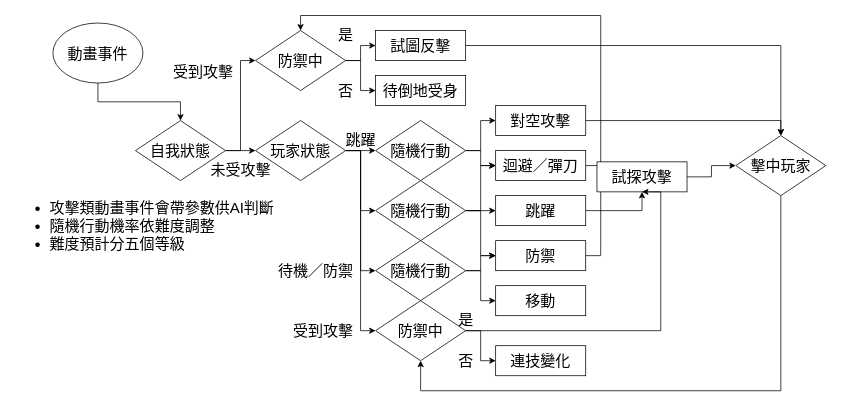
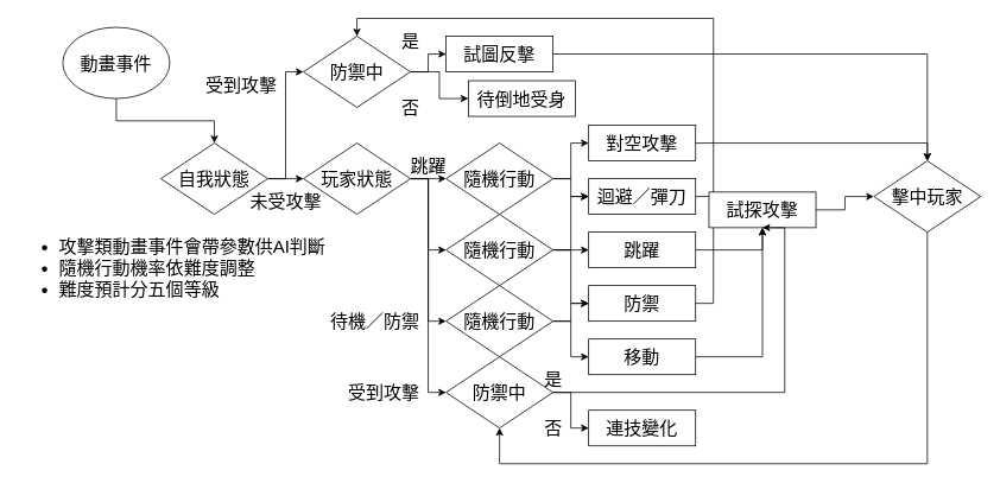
  <mxCell id="0" />
  <mxCell id="1" parent="0" />
  <mxCell id="2" value="" style="edgeStyle=orthogonalEdgeStyle;rounded=0;orthogonalLoop=1;jettySize=auto;html=1;fontSize=20;" edge="1" parent="1" source="3" target="6"><mxGeometry relative="1" as="geometry" /></mxCell>
  <mxCell id="3" value="動畫事件" style="ellipse;whiteSpace=wrap;html=1;fontSize=20;" vertex="1" parent="1"><mxGeometry x="70" y="30" width="120" height="80" as="geometry" /></mxCell>
  <mxCell id="4" value="" style="edgeStyle=orthogonalEdgeStyle;rounded=0;orthogonalLoop=1;jettySize=auto;html=1;fontSize=20;" edge="1" parent="1" source="6" target="11"><mxGeometry relative="1" as="geometry"><Array as="points"><mxPoint x="320" y="200" /><mxPoint x="320" y="80" /></Array></mxGeometry></mxCell>
  <mxCell id="5" value="" style="edgeStyle=orthogonalEdgeStyle;rounded=0;orthogonalLoop=1;jettySize=auto;html=1;fontSize=20;" edge="1" parent="1" source="6" target="21"><mxGeometry relative="1" as="geometry" /></mxCell>
  <mxCell id="6" value="自我狀態" style="rhombus;whiteSpace=wrap;html=1;fontSize=20;" vertex="1" parent="1"><mxGeometry x="180" y="160" width="120" height="80" as="geometry" /></mxCell>
  <mxCell id="7" value="受到攻擊" style="text;html=1;align=center;verticalAlign=middle;resizable=0;points=[];autosize=1;strokeColor=none;fillColor=none;fontSize=20;" vertex="1" parent="1"><mxGeometry x="220" y="80" width="100" height="30" as="geometry" /></mxCell>
  <mxCell id="8" value="未受攻擊" style="text;html=1;align=center;verticalAlign=middle;resizable=0;points=[];autosize=1;strokeColor=none;fillColor=none;fontSize=20;" vertex="1" parent="1"><mxGeometry x="270" y="210" width="100" height="30" as="geometry" /></mxCell>
  <mxCell id="9" value="" style="edgeStyle=orthogonalEdgeStyle;rounded=0;orthogonalLoop=1;jettySize=auto;html=1;fontSize=20;" edge="1" parent="1" source="11" target="13"><mxGeometry relative="1" as="geometry" /></mxCell>
  <mxCell id="10" value="" style="edgeStyle=orthogonalEdgeStyle;rounded=0;orthogonalLoop=1;jettySize=auto;html=1;fontSize=20;" edge="1" parent="1" source="11" target="16"><mxGeometry relative="1" as="geometry" /></mxCell>
  <mxCell id="11" value="防禦中" style="rhombus;whiteSpace=wrap;html=1;fontSize=20;" vertex="1" parent="1"><mxGeometry x="340" y="40" width="120" height="80" as="geometry" /></mxCell>
  <mxCell id="12" style="edgeStyle=orthogonalEdgeStyle;rounded=0;orthogonalLoop=1;jettySize=auto;html=1;fontSize=20;" edge="1" parent="1" source="13" target="47"><mxGeometry relative="1" as="geometry" /></mxCell>
  <mxCell id="13" value="試圖反擊" style="whiteSpace=wrap;html=1;fontSize=20;" vertex="1" parent="1"><mxGeometry x="500" y="40" width="120" height="40" as="geometry" /></mxCell>
  <mxCell id="14" value="是" style="text;html=1;align=center;verticalAlign=middle;resizable=0;points=[];autosize=1;strokeColor=none;fillColor=none;fontSize=20;" vertex="1" parent="1"><mxGeometry x="440" y="30" width="40" height="30" as="geometry" /></mxCell>
  <mxCell id="15" value="否" style="text;html=1;align=center;verticalAlign=middle;resizable=0;points=[];autosize=1;strokeColor=none;fillColor=none;fontSize=20;" vertex="1" parent="1"><mxGeometry x="440" y="105" width="40" height="30" as="geometry" /></mxCell>
- <mxCell id="16" value="待倒地受身" style="whiteSpace=wrap;html=1;fontSize=20;" vertex="1" parent="1"><mxGeometry x="500" y="100" width="120" height="40" as="geometry" /></mxCell>
+ <mxCell id="16" value="待倒地受身" style="whiteSpace=wrap;html=1;fontSize=20;" vertex="1" parent="1"><mxGeometry x="525" y="90" width="120" height="40" as="geometry" /></mxCell>
  <mxCell id="17" style="edgeStyle=orthogonalEdgeStyle;rounded=0;orthogonalLoop=1;jettySize=auto;html=1;exitX=1;exitY=0.5;exitDx=0;exitDy=0;entryX=0;entryY=0.5;entryDx=0;entryDy=0;fontSize=20;" edge="1" parent="1" source="21" target="24"><mxGeometry relative="1" as="geometry" /></mxCell>
  <mxCell id="18" style="edgeStyle=orthogonalEdgeStyle;rounded=0;orthogonalLoop=1;jettySize=auto;html=1;fontSize=20;" edge="1" parent="1" source="21" target="28"><mxGeometry relative="1" as="geometry" /></mxCell>
  <mxCell id="19" style="edgeStyle=orthogonalEdgeStyle;rounded=0;orthogonalLoop=1;jettySize=auto;html=1;entryX=0;entryY=0.5;entryDx=0;entryDy=0;fontSize=20;" edge="1" parent="1" source="21" target="31"><mxGeometry relative="1" as="geometry" /></mxCell>
  <mxCell id="20" style="edgeStyle=orthogonalEdgeStyle;rounded=0;orthogonalLoop=1;jettySize=auto;html=1;entryX=0;entryY=0.5;entryDx=0;entryDy=0;fontSize=20;" edge="1" parent="1" source="21" target="50"><mxGeometry relative="1" as="geometry" /></mxCell>
  <mxCell id="21" value="玩家狀態" style="rhombus;whiteSpace=wrap;html=1;fontSize=20;" vertex="1" parent="1"><mxGeometry x="340" y="160" width="120" height="80" as="geometry" /></mxCell>
  <mxCell id="22" value="" style="edgeStyle=orthogonalEdgeStyle;rounded=0;orthogonalLoop=1;jettySize=auto;html=1;fontSize=20;" edge="1" parent="1" source="24" target="35"><mxGeometry relative="1" as="geometry" /></mxCell>
  <mxCell id="23" style="edgeStyle=orthogonalEdgeStyle;rounded=0;orthogonalLoop=1;jettySize=auto;html=1;exitX=1;exitY=0.5;exitDx=0;exitDy=0;entryX=0;entryY=0.5;entryDx=0;entryDy=0;fontSize=20;" edge="1" parent="1" source="24" target="37"><mxGeometry relative="1" as="geometry" /></mxCell>
  <mxCell id="24" value="隨機行動" style="rhombus;whiteSpace=wrap;html=1;fontSize=20;" vertex="1" parent="1"><mxGeometry x="500" y="160" width="120" height="80" as="geometry" /></mxCell>
  <mxCell id="25" value="" style="edgeStyle=orthogonalEdgeStyle;rounded=0;orthogonalLoop=1;jettySize=auto;html=1;fontSize=20;" edge="1" parent="1" source="28" target="37"><mxGeometry relative="1" as="geometry" /></mxCell>
  <mxCell id="26" style="edgeStyle=orthogonalEdgeStyle;rounded=0;orthogonalLoop=1;jettySize=auto;html=1;entryX=0;entryY=0.5;entryDx=0;entryDy=0;fontSize=20;" edge="1" parent="1" source="28" target="39"><mxGeometry relative="1" as="geometry" /></mxCell>
  <mxCell id="27" style="edgeStyle=orthogonalEdgeStyle;rounded=0;orthogonalLoop=1;jettySize=auto;html=1;entryX=0;entryY=0.5;entryDx=0;entryDy=0;fontSize=20;" edge="1" parent="1" source="28" target="43"><mxGeometry relative="1" as="geometry" /></mxCell>
  <mxCell id="28" value="隨機行動" style="rhombus;whiteSpace=wrap;html=1;fontSize=20;" vertex="1" parent="1"><mxGeometry x="500" y="240" width="120" height="80" as="geometry" /></mxCell>
  <mxCell id="29" style="edgeStyle=orthogonalEdgeStyle;rounded=0;orthogonalLoop=1;jettySize=auto;html=1;entryX=0;entryY=0.5;entryDx=0;entryDy=0;fontSize=20;" edge="1" parent="1" source="31" target="41"><mxGeometry relative="1" as="geometry" /></mxCell>
  <mxCell id="30" style="edgeStyle=orthogonalEdgeStyle;rounded=0;orthogonalLoop=1;jettySize=auto;html=1;entryX=0;entryY=0.5;entryDx=0;entryDy=0;fontSize=20;" edge="1" parent="1" source="31" target="43"><mxGeometry relative="1" as="geometry" /></mxCell>
  <mxCell id="31" value="隨機行動" style="rhombus;whiteSpace=wrap;html=1;fontSize=20;" vertex="1" parent="1"><mxGeometry x="500" y="320" width="120" height="80" as="geometry" /></mxCell>
  <mxCell id="32" value="跳躍" style="text;html=1;align=center;verticalAlign=middle;resizable=0;points=[];autosize=1;strokeColor=none;fillColor=none;fontSize=20;" vertex="1" parent="1"><mxGeometry x="450" y="170" width="60" height="30" as="geometry" /></mxCell>
  <mxCell id="33" value="待機／防禦" style="text;html=1;align=center;verticalAlign=middle;resizable=0;points=[];autosize=1;strokeColor=none;fillColor=none;fontSize=20;" vertex="1" parent="1"><mxGeometry x="360" y="345" width="120" height="30" as="geometry" /></mxCell>
  <mxCell id="34" style="edgeStyle=orthogonalEdgeStyle;rounded=0;orthogonalLoop=1;jettySize=auto;html=1;entryX=0.5;entryY=0;entryDx=0;entryDy=0;fontSize=20;" edge="1" parent="1" source="35" target="47"><mxGeometry relative="1" as="geometry" /></mxCell>
  <mxCell id="35" value="對空攻擊" style="whiteSpace=wrap;html=1;fontSize=20;" vertex="1" parent="1"><mxGeometry x="660" y="140" width="120" height="40" as="geometry" /></mxCell>
  <mxCell id="36" style="edgeStyle=orthogonalEdgeStyle;rounded=0;orthogonalLoop=1;jettySize=auto;html=1;entryX=0;entryY=0.5;entryDx=0;entryDy=0;fontSize=20;" edge="1" parent="1" source="37" target="45"><mxGeometry relative="1" as="geometry" /></mxCell>
  <mxCell id="37" value="迴避／彈刀" style="whiteSpace=wrap;html=1;fontSize=20;" vertex="1" parent="1"><mxGeometry x="660" y="200" width="120" height="40" as="geometry" /></mxCell>
  <mxCell id="38" style="edgeStyle=orthogonalEdgeStyle;rounded=0;orthogonalLoop=1;jettySize=auto;html=1;fontSize=20;" edge="1" parent="1" source="39" target="45"><mxGeometry relative="1" as="geometry" /></mxCell>
  <mxCell id="39" value="跳躍" style="whiteSpace=wrap;html=1;fontSize=20;" vertex="1" parent="1"><mxGeometry x="660" y="260" width="120" height="40" as="geometry" /></mxCell>
+ <mxCell id="40" style="edgeStyle=orthogonalEdgeStyle;rounded=0;orthogonalLoop=1;jettySize=auto;html=1;entryX=0.5;entryY=1;entryDx=0;entryDy=0;fontSize=20;" edge="1" parent="1" source="41" target="45"><mxGeometry relative="1" as="geometry" /></mxCell>
  <mxCell id="41" value="移動" style="whiteSpace=wrap;html=1;fontSize=20;" vertex="1" parent="1"><mxGeometry x="660" y="380" width="120" height="40" as="geometry" /></mxCell>
  <mxCell id="42" style="edgeStyle=orthogonalEdgeStyle;rounded=0;orthogonalLoop=1;jettySize=auto;html=1;entryX=0.5;entryY=0;entryDx=0;entryDy=0;fontSize=20;" edge="1" parent="1" source="43" target="11"><mxGeometry relative="1" as="geometry"><Array as="points"><mxPoint x="800" y="340" /><mxPoint x="800" y="20" /><mxPoint x="400" y="20" /></Array></mxGeometry></mxCell>
  <mxCell id="43" value="防禦" style="whiteSpace=wrap;html=1;fontSize=20;" vertex="1" parent="1"><mxGeometry x="660" y="320" width="120" height="40" as="geometry" /></mxCell>
  <mxCell id="44" style="edgeStyle=orthogonalEdgeStyle;rounded=0;orthogonalLoop=1;jettySize=auto;html=1;entryX=0;entryY=0.5;entryDx=0;entryDy=0;fontSize=20;" edge="1" parent="1" source="45" target="47"><mxGeometry relative="1" as="geometry" /></mxCell>
  <mxCell id="45" value="試探攻擊" style="whiteSpace=wrap;html=1;fontSize=20;" vertex="1" parent="1"><mxGeometry x="795" y="215" width="120" height="40" as="geometry" /></mxCell>
  <mxCell id="46" style="edgeStyle=orthogonalEdgeStyle;rounded=0;orthogonalLoop=1;jettySize=auto;html=1;entryX=0.5;entryY=1;entryDx=0;entryDy=0;fontSize=20;exitX=0.5;exitY=1;exitDx=0;exitDy=0;" edge="1" parent="1" source="47" target="50"><mxGeometry relative="1" as="geometry"><Array as="points"><mxPoint x="1040" y="520" /><mxPoint x="560" y="520" /></Array></mxGeometry></mxCell>
  <mxCell id="47" value="擊中玩家" style="rhombus;whiteSpace=wrap;html=1;fontSize=20;" vertex="1" parent="1"><mxGeometry x="980" y="180" width="120" height="80" as="geometry" /></mxCell>
  <mxCell id="48" style="edgeStyle=orthogonalEdgeStyle;rounded=0;orthogonalLoop=1;jettySize=auto;html=1;entryX=0;entryY=0.5;entryDx=0;entryDy=0;fontSize=20;" edge="1" parent="1" source="50" target="52"><mxGeometry relative="1" as="geometry"><Array as="points"><mxPoint x="640" y="440" /><mxPoint x="640" y="480" /></Array></mxGeometry></mxCell>
  <mxCell id="49" style="edgeStyle=orthogonalEdgeStyle;rounded=0;orthogonalLoop=1;jettySize=auto;html=1;entryX=0.5;entryY=1;entryDx=0;entryDy=0;fontSize=20;exitX=1;exitY=0.5;exitDx=0;exitDy=0;" edge="1" parent="1" source="50" target="45"><mxGeometry relative="1" as="geometry"><Array as="points"><mxPoint x="880" y="440" /></Array></mxGeometry></mxCell>
  <mxCell id="50" value="防禦中" style="rhombus;whiteSpace=wrap;html=1;fontSize=20;" vertex="1" parent="1"><mxGeometry x="500" y="400" width="120" height="80" as="geometry" /></mxCell>
  <mxCell id="51" value="受到攻擊" style="text;html=1;align=center;verticalAlign=middle;resizable=0;points=[];autosize=1;strokeColor=none;fillColor=none;fontSize=20;" vertex="1" parent="1"><mxGeometry x="380" y="425" width="100" height="30" as="geometry" /></mxCell>
  <mxCell id="52" value="連技變化" style="whiteSpace=wrap;html=1;fontSize=20;" vertex="1" parent="1"><mxGeometry x="660" y="460" width="120" height="40" as="geometry" /></mxCell>
  <mxCell id="53" value="是" style="text;html=1;align=center;verticalAlign=middle;resizable=0;points=[];autosize=1;strokeColor=none;fillColor=none;fontSize=20;" vertex="1" parent="1"><mxGeometry x="600" y="410" width="40" height="30" as="geometry" /></mxCell>
  <mxCell id="54" value="否" style="text;html=1;align=center;verticalAlign=middle;resizable=0;points=[];autosize=1;strokeColor=none;fillColor=none;fontSize=20;" vertex="1" parent="1"><mxGeometry x="600" y="465" width="40" height="30" as="geometry" /></mxCell>
  <mxCell id="55" value="&lt;div style=&quot;text-align: left&quot;&gt;&lt;ul&gt;&lt;li&gt;&lt;span&gt;攻擊類動畫事件會帶參數供AI判斷&lt;/span&gt;&lt;/li&gt;&lt;li&gt;&lt;span&gt;隨機行動機率依難度調整&lt;/span&gt;&lt;/li&gt;&lt;li&gt;&lt;span&gt;難度預計分五個等級&lt;/span&gt;&lt;/li&gt;&lt;/ul&gt;&lt;/div&gt;" style="text;html=1;align=center;verticalAlign=middle;resizable=0;points=[];autosize=1;strokeColor=none;fillColor=none;fontSize=20;" vertex="1" parent="1"><mxGeometry x="20" y="240" width="350" height="120" as="geometry" /></mxCell>
